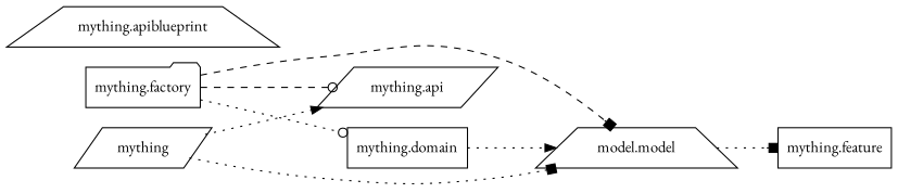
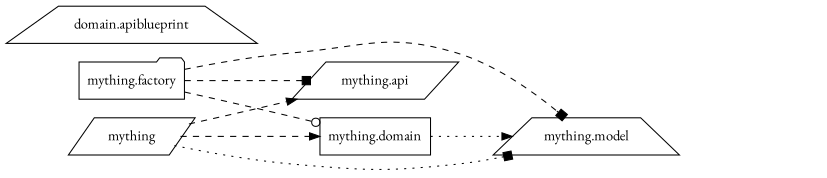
  digraph {
    fontname="EB Garamond"
    rankdir=LR
    node [fontname="EB Garamond" shape=parallelogram]
    edge [arrowhead=normal arrowtail=none fontname="EB Garamond" style=dotted]
    n1 [label=mything]
    n2 [label="mything.api"]
    n3 [label="mything.domain" shape=box]
-   n4 [label="model.model" shape=trapezium]
-   n5 [label="mything.feature" shape=box]
-   n6 [label="mything.apiblueprint" shape=trapezium]
+   n4 [label="mything.model" shape=trapezium]
+   n6 [label="domain.apiblueprint" shape=trapezium]
    n7 [label="mything.factory" shape=folder]
-   n1 -> n2
+   n1 -> n2 [style=dashed]
+   n1 -> n3 [style=dashed]
    n1 -> n4 [arrowhead=box]
    n3 -> n4
-   n4 -> n5 [arrowhead=box]
-   n7 -> n2 [arrowhead=odot style=dashed]
-   n7 -> n3 [arrowhead=odot]
+   n7 -> n2 [arrowhead=box style=dashed]
+   n7 -> n3 [arrowhead=odot style=dashed]
    n7 -> n4 [arrowhead=box style=dashed]
  }
